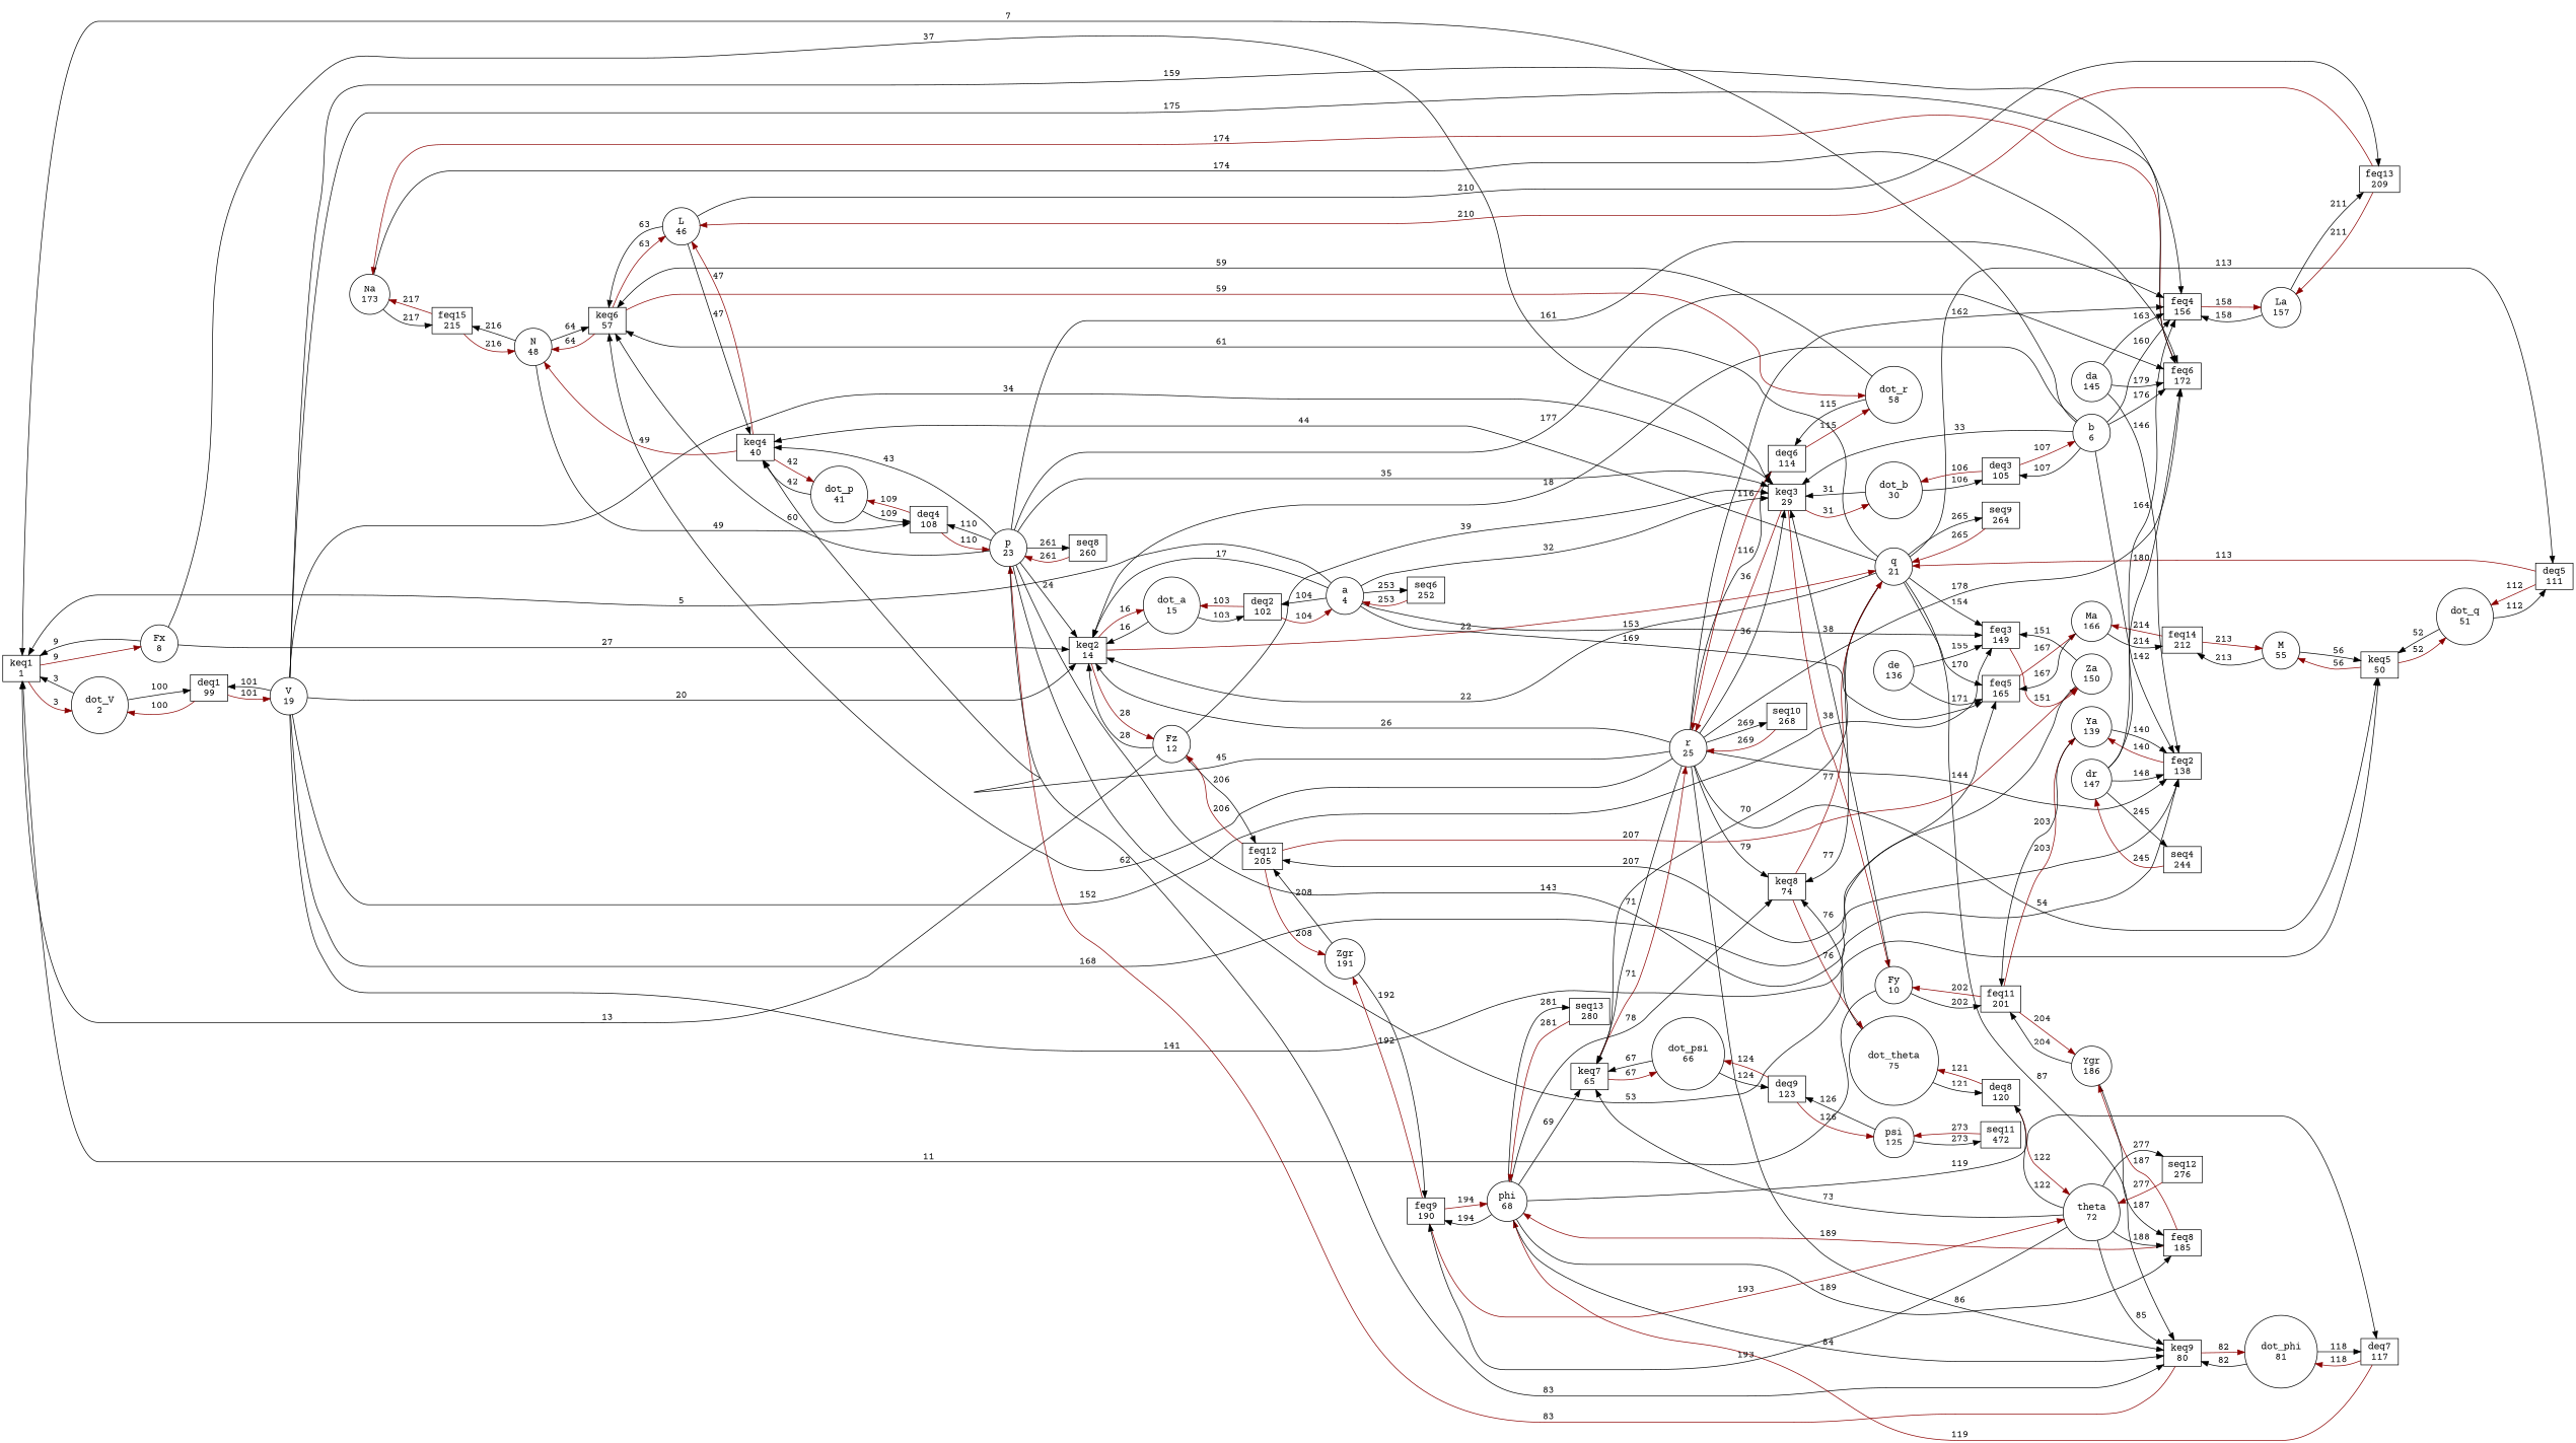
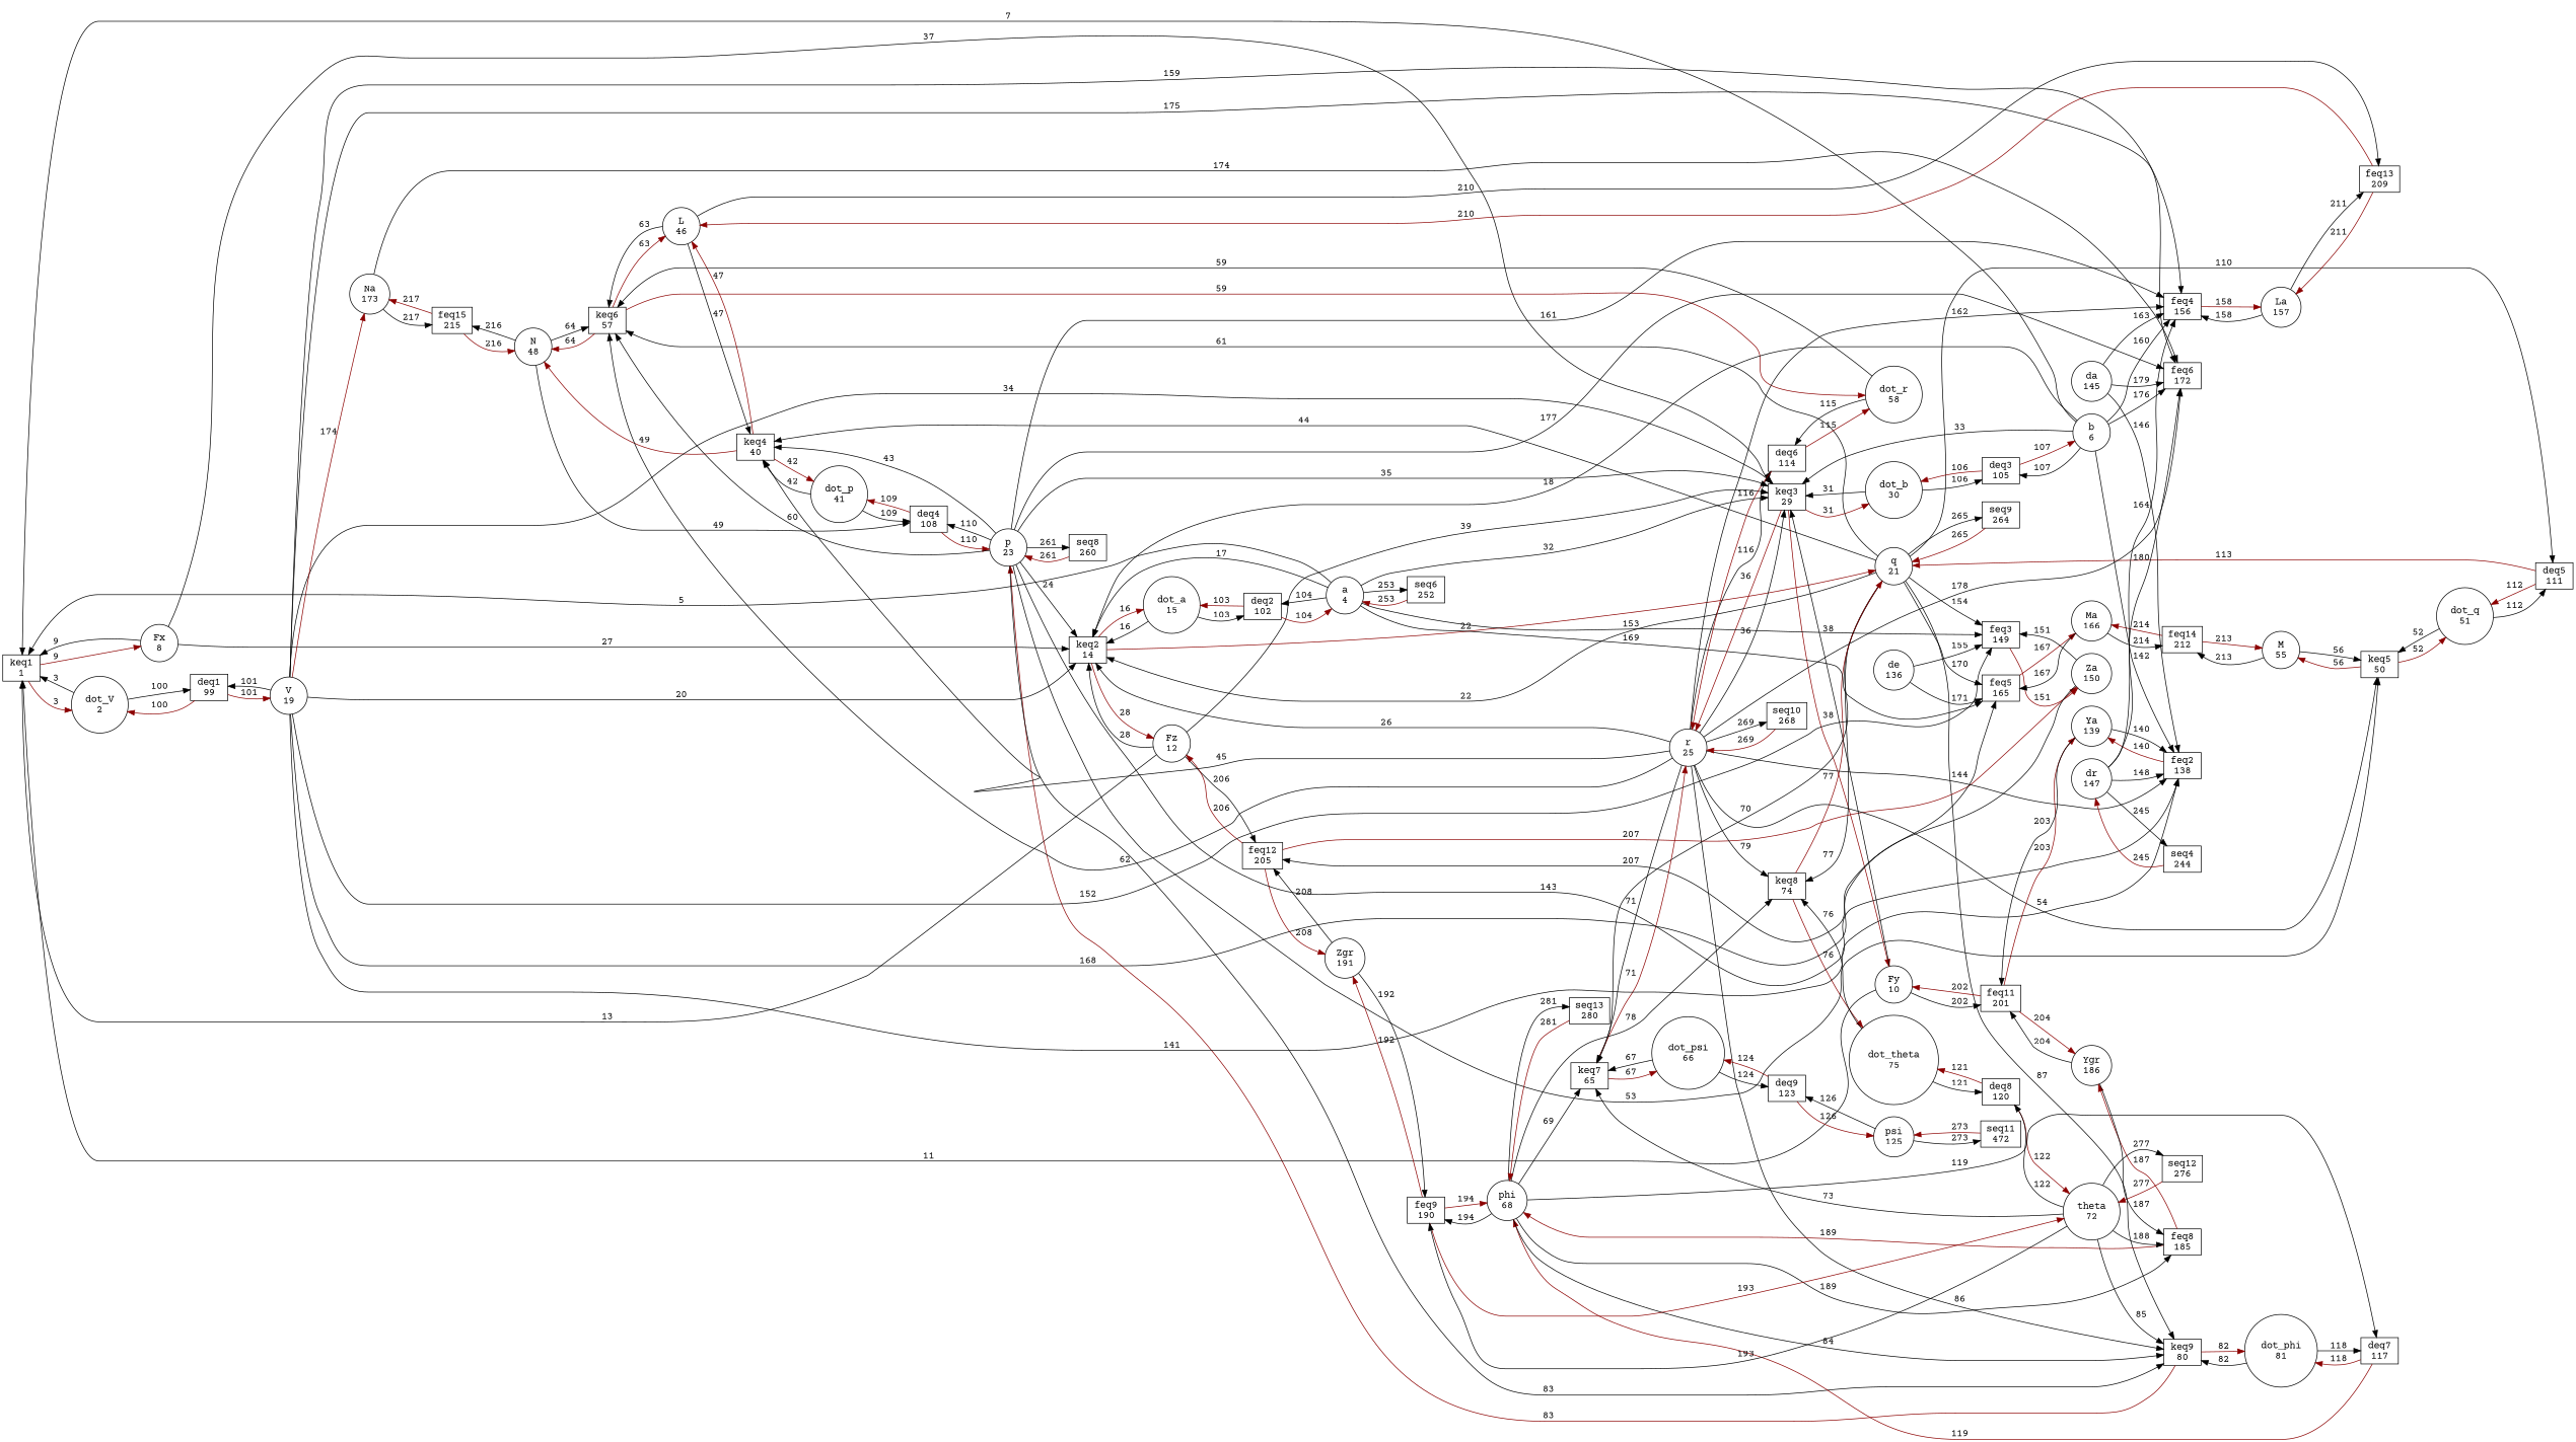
  digraph {
    fontname="Courier Prime"
    rankdir=LR
    node [fillcolor=white fontname="Courier Prime" shape=box style=filled]
    edge [fontname="Courier Prime" penwidth=1]
    n1 [label="keq1\n1"]
    n2 [label="dot_V\n2" shape=circle]
    n3 [label="Fx\n8" shape=circle]
    n4 [label="deq1\n99"]
    n5 [label="keq2\n14"]
    n6 [label="keq3\n29"]
    n7 [label="Fz\n12" shape=circle]
    n8 [label="dot_a\n15" shape=circle]
    n9 [label="q\n21" shape=circle]
    n10 [label="feq12\n205"]
    n11 [label="deq2\n102"]
    n12 [label="keq4\n40"]
    n13 [label="keq6\n57"]
    n14 [label="keq7\n65"]
    n15 [label="keq8\n74"]
    n16 [label="keq9\n80"]
    n17 [label="deq5\n111"]
    n18 [label="feq3\n149"]
    n19 [label="feq5\n165"]
    n20 [label="seq9\n264"]
    n21 [label="Fy\n10" shape=circle]
    n22 [label="r\n25" shape=circle]
    n23 [label="dot_b\n30" shape=circle]
    n24 [label="feq11\n201"]
    n25 [label="keq5\n50"]
    n26 [label="deq6\n114"]
    n27 [label="feq2\n138"]
    n28 [label="feq4\n156"]
    n29 [label="feq6\n172"]
    n30 [label="seq10\n268"]
    n31 [label="deq3\n105"]
    n32 [label="dot_p\n41" shape=circle]
    n33 [label="L\n46" shape=circle]
    n34 [label="N\n48" shape=circle]
    n35 [label="deq4\n108"]
    n36 [label="feq13\n209"]
    n37 [label="feq15\n215"]
    n38 [label="dot_q\n51" shape=circle]
    n39 [label="M\n55" shape=circle]
    n40 [label="feq14\n212"]
    n41 [label="dot_r\n58" shape=circle]
    n42 [label="dot_psi\n66" shape=circle]
    n43 [label="deq9\n123"]
    n44 [label="dot_theta\n75" shape=circle]
    n45 [label="deq8\n120"]
    n46 [label="p\n23" shape=circle]
    n47 [label="dot_phi\n81" shape=circle]
    n48 [label="seq8\n260"]
    n49 [label="deq7\n117"]
    n50 [label="V\n19" shape=circle]
    n51 [label="a\n4" shape=circle]
    n52 [label="seq6\n252"]
    n53 [label="b\n6" shape=circle]
    n54 [label="phi\n68" shape=circle]
    n55 [label="feq8\n185"]
    n56 [label="feq9\n190"]
    n57 [label="seq13\n280"]
    n58 [label="theta\n72" shape=circle]
    n59 [label="seq12\n276"]
    n60 [label="psi\n125" shape=circle]
    n61 [label="seq11\n472"]
    n62 [label="Ya\n139" shape=circle]
    n63 [label="Za\n150" shape=circle]
    n64 [label="La\n157" shape=circle]
    n65 [label="Ma\n166" shape=circle]
    n66 [label="Na\n173" shape=circle]
    n67 [label="Ygr\n186" shape=circle]
    n68 [label="Zgr\n191" shape=circle]
    n69 [label="seq4\n244"]
    n70 [label="dr\n147" shape=circle]
    n71 [label="de\n136" shape=circle]
    n72 [label="da\n145" shape=circle]
    n1 -> n2 [color=red4 label=3]
    n1 -> n3 [color=red4 label=9]
    n2 -> n1 [label=3]
    n2 -> n4 [label=100]
    n3 -> n1 [label=9]
    n3 -> n5 [label=27]
    n3 -> n6 [label=37]
    n4 -> n2 [color=red4 label=100]
    n4 -> n50 [color=red4 label=101]
    n5 -> n7 [color=red4 label=28]
    n5 -> n8 [color=red4 label=16]
    n5 -> n9 [color=red4 label=22]
    n6 -> n21 [color=red4 label=38]
    n6 -> n22 [color=red4 label=36]
    n6 -> n23 [color=red4 label=31]
    n7 -> n1 [label=13]
    n7 -> n5 [label=28]
    n7 -> n6 [label=39]
    n7 -> n10 [label=206]
    n8 -> n5 [label=16]
    n8 -> n11 [label=103]
    n9 -> n5 [label=22]
    n9 -> n12 [label=44]
    n9 -> n13 [label=61]
    n9 -> n14 [label=70]
    n9 -> n15 [label=77]
    n9 -> n16 [label=87]
-   n9 -> n17 [label=113]
+   n9 -> n17 [label=110]
    n9 -> n18 [label=154]
    n9 -> n19 [label=170]
    n9 -> n20 [label=265]
    n10 -> n7 [color=red4 label=206]
    n10 -> n63 [color=red4 label=207]
    n10 -> n68 [color=red4 label=208]
    n11 -> n8 [color=red4 label=103]
    n11 -> n51 [color=red4 label=104]
    n12 -> n32 [color=red4 label=42]
    n12 -> n33 [color=red4 label=47]
    n12 -> n34 [color=red4 label=49]
    n13 -> n33 [color=red4 label=63]
    n13 -> n34 [color=red4 label=64]
    n13 -> n41 [color=red4 label=59]
    n14 -> n22 [color=red4 label=71]
    n14 -> n42 [color=red4 label=67]
    n15 -> n9 [color=red4 label=77]
    n15 -> n44 [color=red4 label=76]
    n16 -> n46 [color=red4 label=83]
    n16 -> n47 [color=red4 label=82]
    n17 -> n9 [color=red4 label=113]
    n17 -> n38 [color=red4 label=112]
    n18 -> n63 [color=red4 label=151]
    n19 -> n65 [color=red4 label=167]
    n20 -> n9 [color=red4 label=265]
    n21 -> n1 [label=11]
    n21 -> n6 [label=38]
    n21 -> n24 [label=202]
    n22 -> n5 [label=26]
    n22 -> n6 [label=36]
    n22 -> n12 [label=45]
    n22 -> n13 [label=62]
    n22 -> n14 [label=71]
    n22 -> n15 [label=79]
    n22 -> n16 [label=86]
    n22 -> n25 [label=54]
    n22 -> n26 [label=116]
    n22 -> n27 [label=144]
    n22 -> n28 [label=162]
    n22 -> n29 [label=178]
    n22 -> n30 [label=269]
    n23 -> n6 [label=31]
    n23 -> n31 [label=106]
    n24 -> n21 [color=red4 label=202]
    n24 -> n62 [color=red4 label=203]
    n24 -> n67 [color=red4 label=204]
    n25 -> n38 [color=red4 label=52]
    n25 -> n39 [color=red4 label=56]
    n26 -> n22 [color=red4 label=116]
    n26 -> n41 [color=red4 label=115]
    n27 -> n62 [color=red4 label=140]
    n28 -> n64 [color=red4 label=158]
-   n29 -> n66 [color=red4 label=174]
+   n50 -> n66 [color=red4 label=174]
    n30 -> n22 [color=red4 label=269]
    n31 -> n23 [color=red4 label=106]
    n31 -> n53 [color=red4 label=107]
    n32 -> n12 [label=42]
    n32 -> n35 [label=109]
    n33 -> n12 [label=47]
    n33 -> n13 [label=63]
    n33 -> n36 [label=210]
    n34 -> n13 [label=64]
    n34 -> n35 [label=49]
    n34 -> n37 [label=216]
    n35 -> n32 [color=red4 label=109]
    n35 -> n46 [color=red4 label=110]
    n36 -> n33 [color=red4 label=210]
    n36 -> n64 [color=red4 label=211]
    n37 -> n34 [color=red4 label=216]
    n37 -> n66 [color=red4 label=217]
    n38 -> n17 [label=112]
    n38 -> n25 [label=52]
    n39 -> n25 [label=56]
    n39 -> n40 [label=213]
    n40 -> n39 [color=red4 label=213]
    n40 -> n65 [color=red4 label=214]
    n41 -> n13 [label=59]
    n41 -> n26 [label=115]
    n42 -> n14 [label=67]
    n42 -> n43 [label=124]
    n43 -> n42 [color=red4 label=124]
    n43 -> n60 [color=red4 label=126]
    n44 -> n15 [label=76]
    n44 -> n45 [label=121]
    n45 -> n44 [color=red4 label=121]
    n45 -> n58 [color=red4 label=122]
    n46 -> n5 [label=24]
    n46 -> n6 [label=35]
    n46 -> n12 [label=43]
    n46 -> n13 [label=60]
    n46 -> n16 [label=83]
    n46 -> n25 [label=53]
    n46 -> n27 [label=143]
    n46 -> n28 [label=161]
    n46 -> n29 [label=177]
    n46 -> n35 [label=110]
    n46 -> n48 [label=261]
    n47 -> n16 [label=82]
    n47 -> n49 [label=118]
    n48 -> n46 [color=red4 label=261]
    n49 -> n47 [color=red4 label=118]
    n49 -> n54 [color=red4 label=119]
    n50 -> n4 [label=101]
    n50 -> n5 [label=20]
    n50 -> n6 [label=34]
    n50 -> n18 [label=152]
    n50 -> n19 [label=168]
    n50 -> n27 [label=141]
    n50 -> n28 [label=159]
    n50 -> n29 [label=175]
    n51 -> n1 [label=5]
    n51 -> n5 [label=17]
    n51 -> n6 [label=32]
    n51 -> n11 [label=104]
    n51 -> n18 [label=153]
    n51 -> n19 [label=169]
    n51 -> n52 [label=253]
    n52 -> n51 [color=red4 label=253]
    n53 -> n1 [label=7]
    n53 -> n5 [label=18]
    n53 -> n6 [label=33]
    n53 -> n27 [label=142]
    n53 -> n28 [label=160]
    n53 -> n29 [label=176]
    n53 -> n31 [label=107]
    n54 -> n14 [label=69]
    n54 -> n15 [label=78]
    n54 -> n16 [label=84]
    n54 -> n49 [label=119]
    n54 -> n55 [label=189]
    n54 -> n56 [label=194]
    n54 -> n57 [label=281]
    n55 -> n54 [color=red4 label=189]
    n55 -> n67 [color=red4 label=187]
    n56 -> n54 [color=red4 label=194]
    n56 -> n58 [color=red4 label=193]
    n56 -> n68 [color=red4 label=192]
    n57 -> n54 [color=red4 label=281]
    n58 -> n14 [label=73]
    n58 -> n16 [label=85]
    n58 -> n45 [label=122]
    n58 -> n55 [label=188]
    n58 -> n56 [label=193]
    n58 -> n59 [label=277]
    n59 -> n58 [color=red4 label=277]
    n60 -> n43 [label=126]
    n60 -> n61 [label=273]
    n61 -> n60 [color=red4 label=273]
    n62 -> n24 [label=203]
    n62 -> n27 [label=140]
    n63 -> n10 [label=207]
    n63 -> n18 [label=151]
    n64 -> n28 [label=158]
    n64 -> n36 [label=211]
    n65 -> n19 [label=167]
    n65 -> n40 [label=214]
    n66 -> n29 [label=174]
    n66 -> n37 [label=217]
    n67 -> n24 [label=204]
    n67 -> n55 [label=187]
    n68 -> n10 [label=208]
    n68 -> n56 [label=192]
    n69 -> n70 [color=red4 label=245]
    n70 -> n27 [label=148]
    n70 -> n28 [label=164]
    n70 -> n29 [label=180]
    n70 -> n69 [label=245]
    n71 -> n18 [label=155]
    n71 -> n19 [label=171]
    n72 -> n27 [label=146]
    n72 -> n28 [label=163]
    n72 -> n29 [label=179]
  }
